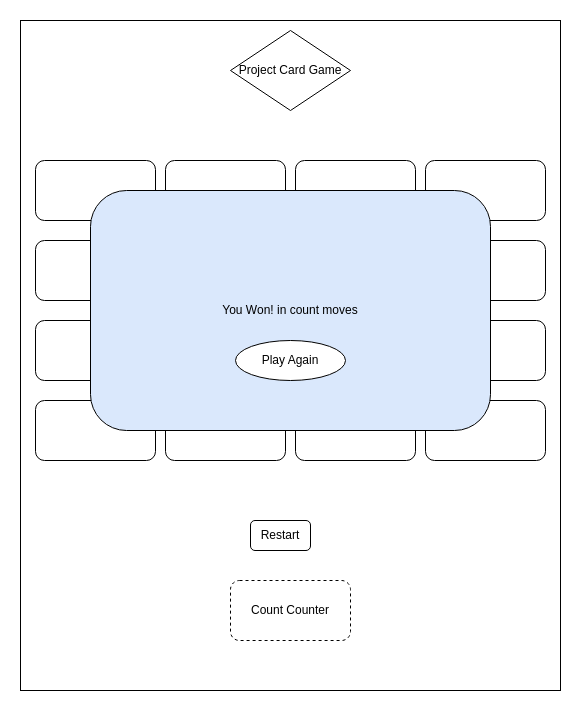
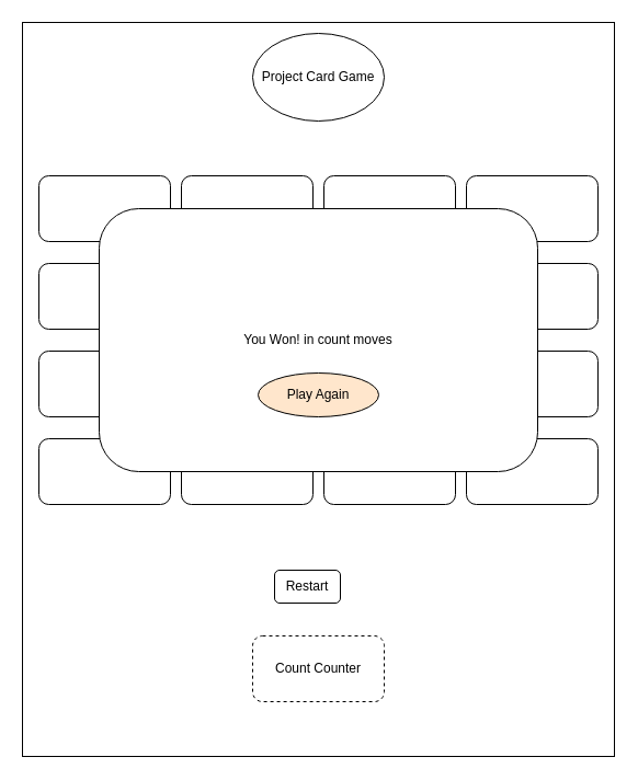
  <mxCell id="0" />
  <mxCell id="1" parent="0" />
  <mxCell id="2" value="" style="rounded=0;whiteSpace=wrap;html=1;" vertex="1" parent="1"><mxGeometry x="20" y="20" width="540" height="670" as="geometry" /></mxCell>
  <mxCell id="3" value="" style="rounded=1;whiteSpace=wrap;html=1;" vertex="1" parent="1"><mxGeometry x="165" y="160" width="120" height="60" as="geometry" /></mxCell>
  <mxCell id="4" value="" style="rounded=1;whiteSpace=wrap;html=1;" vertex="1" parent="1"><mxGeometry x="35" y="160" width="120" height="60" as="geometry" /></mxCell>
  <mxCell id="5" value="" style="rounded=1;whiteSpace=wrap;html=1;" vertex="1" parent="1"><mxGeometry x="295" y="160" width="120" height="60" as="geometry" /></mxCell>
  <mxCell id="6" value="" style="rounded=1;whiteSpace=wrap;html=1;" vertex="1" parent="1"><mxGeometry x="425" y="160" width="120" height="60" as="geometry" /></mxCell>
  <mxCell id="7" value="" style="rounded=1;whiteSpace=wrap;html=1;" vertex="1" parent="1"><mxGeometry x="165" y="240" width="120" height="60" as="geometry" /></mxCell>
  <mxCell id="8" value="" style="rounded=1;whiteSpace=wrap;html=1;" vertex="1" parent="1"><mxGeometry x="35" y="240" width="120" height="60" as="geometry" /></mxCell>
  <mxCell id="9" value="" style="rounded=1;whiteSpace=wrap;html=1;" vertex="1" parent="1"><mxGeometry x="295" y="240" width="120" height="60" as="geometry" /></mxCell>
  <mxCell id="10" value="" style="rounded=1;whiteSpace=wrap;html=1;" vertex="1" parent="1"><mxGeometry x="425" y="240" width="120" height="60" as="geometry" /></mxCell>
  <mxCell id="11" value="" style="rounded=1;whiteSpace=wrap;html=1;" vertex="1" parent="1"><mxGeometry x="165" y="320" width="120" height="60" as="geometry" /></mxCell>
  <mxCell id="12" value="" style="rounded=1;whiteSpace=wrap;html=1;" vertex="1" parent="1"><mxGeometry x="35" y="320" width="120" height="60" as="geometry" /></mxCell>
  <mxCell id="13" value="" style="rounded=1;whiteSpace=wrap;html=1;" vertex="1" parent="1"><mxGeometry x="295" y="320" width="120" height="60" as="geometry" /></mxCell>
  <mxCell id="14" value="" style="rounded=1;whiteSpace=wrap;html=1;" vertex="1" parent="1"><mxGeometry x="425" y="320" width="120" height="60" as="geometry" /></mxCell>
  <mxCell id="15" value="" style="rounded=1;whiteSpace=wrap;html=1;" vertex="1" parent="1"><mxGeometry x="165" y="400" width="120" height="60" as="geometry" /></mxCell>
  <mxCell id="16" value="" style="rounded=1;whiteSpace=wrap;html=1;" vertex="1" parent="1"><mxGeometry x="35" y="400" width="120" height="60" as="geometry" /></mxCell>
  <mxCell id="17" value="" style="rounded=1;whiteSpace=wrap;html=1;" vertex="1" parent="1"><mxGeometry x="295" y="400" width="120" height="60" as="geometry" /></mxCell>
  <mxCell id="18" value="" style="rounded=1;whiteSpace=wrap;html=1;" vertex="1" parent="1"><mxGeometry x="425" y="400" width="120" height="60" as="geometry" /></mxCell>
- <mxCell id="19" value="Project Card Game" style="rhombus;whiteSpace=wrap;html=1;" vertex="1" parent="1"><mxGeometry x="230" y="30" width="120" height="80" as="geometry" /></mxCell>
+ <mxCell id="19" value="Project Card Game" style="ellipse;whiteSpace=wrap;html=1;" vertex="1" parent="1"><mxGeometry x="230" y="30" width="120" height="80" as="geometry" /></mxCell>
  <mxCell id="20" value="Restart" style="rounded=1;whiteSpace=wrap;html=1;" vertex="1" parent="1"><mxGeometry x="250" y="520" width="60" height="30" as="geometry" /></mxCell>
  <mxCell id="21" value="Count Counter" style="rounded=1;whiteSpace=wrap;html=1;dashed=1;" vertex="1" parent="1"><mxGeometry x="230" y="580" width="120" height="60" as="geometry" /></mxCell>
- <mxCell id="22" value="You Won! in count moves" style="rounded=1;whiteSpace=wrap;html=1;fillColor=#dae8fc;" vertex="1" parent="1"><mxGeometry x="90" y="190" width="400" height="240" as="geometry" /></mxCell>
- <mxCell id="23" value="Play Again" style="ellipse;whiteSpace=wrap;html=1;" vertex="1" parent="1"><mxGeometry x="235" y="340" width="110" height="40" as="geometry" /></mxCell>
+ <mxCell id="22" value="You Won! in count moves" style="rounded=1;whiteSpace=wrap;html=1;" vertex="1" parent="1"><mxGeometry x="90" y="190" width="400" height="240" as="geometry" /></mxCell>
+ <mxCell id="23" value="Play Again" style="ellipse;whiteSpace=wrap;html=1;fillColor=#ffe6cc;" vertex="1" parent="1"><mxGeometry x="235" y="340" width="110" height="40" as="geometry" /></mxCell>
